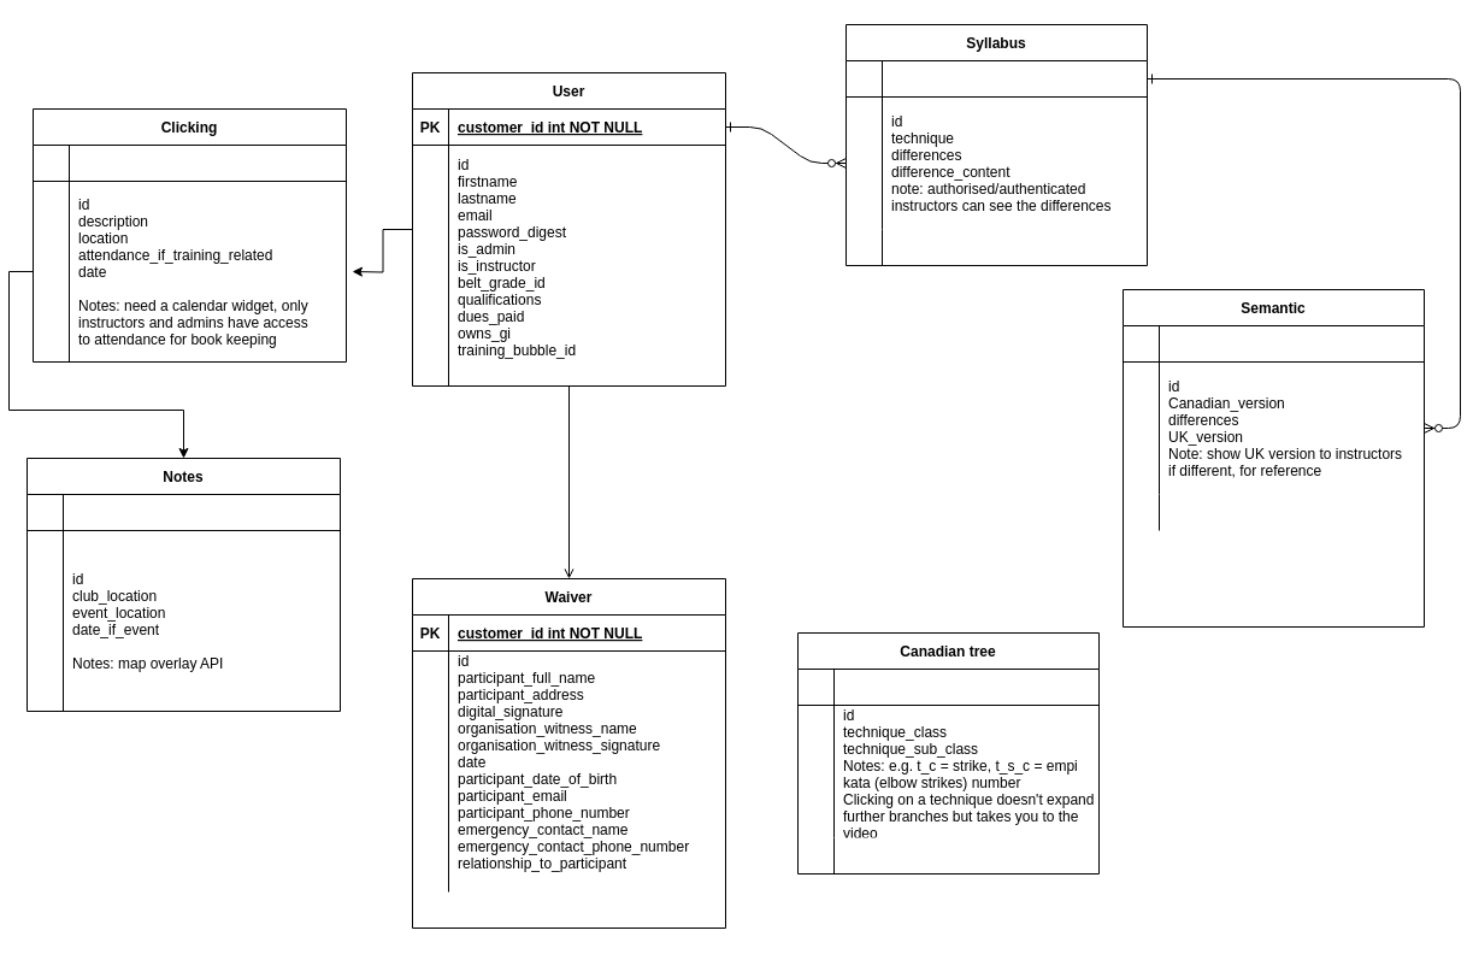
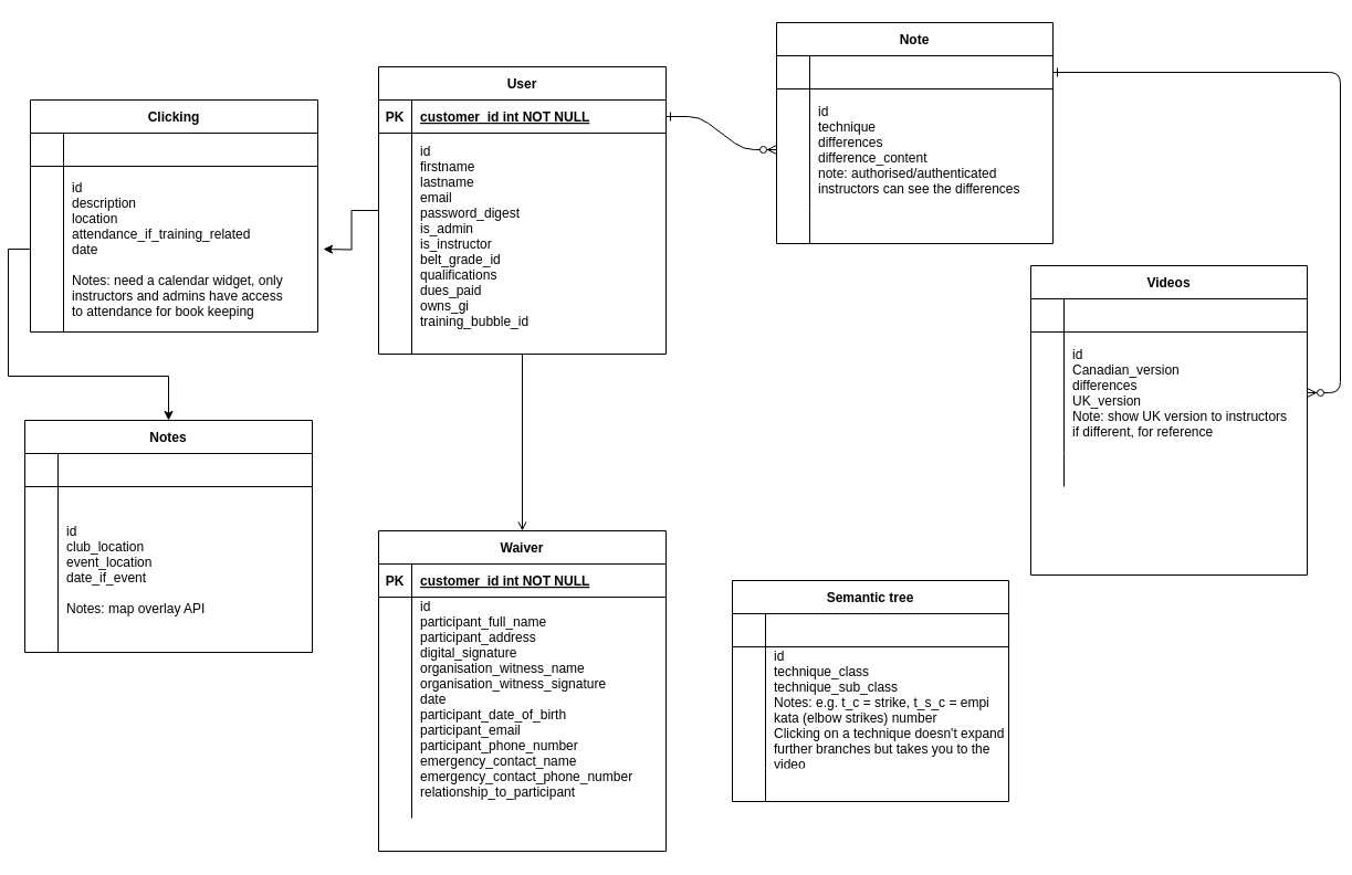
  <mxCell id="0" />
  <mxCell id="1" parent="0" />
  <mxCell id="2" value="" style="edgeStyle=entityRelationEdgeStyle;endArrow=ERzeroToMany;startArrow=ERone;endFill=1;startFill=0;" parent="1" source="27" target="8" edge="1"><mxGeometry width="100" height="100" relative="1" as="geometry"><mxPoint x="330" y="820" as="sourcePoint" /><mxPoint x="430" y="720" as="targetPoint" /></mxGeometry></mxCell>
  <mxCell id="3" value="" style="edgeStyle=entityRelationEdgeStyle;endArrow=ERzeroToMany;startArrow=ERone;endFill=1;startFill=0;" parent="1" source="5" target="18" edge="1"><mxGeometry width="100" height="100" relative="1" as="geometry"><mxPoint x="390" y="280" as="sourcePoint" /><mxPoint x="450" y="305" as="targetPoint" /></mxGeometry></mxCell>
- <mxCell id="4" value="Syllabus" style="shape=table;startSize=30;container=1;collapsible=1;childLayout=tableLayout;fixedRows=1;rowLines=0;fontStyle=1;align=center;resizeLast=1;" parent="1" vertex="1"><mxGeometry x="700" y="20" width="250" height="200" as="geometry" /></mxCell>
+ <mxCell id="4" value="Note" style="shape=table;startSize=30;container=1;collapsible=1;childLayout=tableLayout;fixedRows=1;rowLines=0;fontStyle=1;align=center;resizeLast=1;" parent="1" vertex="1"><mxGeometry x="700" y="20" width="250" height="200" as="geometry" /></mxCell>
  <mxCell id="5" value="" style="shape=partialRectangle;collapsible=0;dropTarget=0;pointerEvents=0;fillColor=none;points=[[0,0.5],[1,0.5]];portConstraint=eastwest;top=0;left=0;right=0;bottom=1;" parent="4" vertex="1"><mxGeometry y="30" width="250" height="30" as="geometry" /></mxCell>
  <mxCell id="6" value="" style="shape=partialRectangle;overflow=hidden;connectable=0;fillColor=none;top=0;left=0;bottom=0;right=0;fontStyle=1;" parent="5" vertex="1"><mxGeometry width="30" height="30" as="geometry" /></mxCell>
  <mxCell id="7" value="" style="shape=partialRectangle;overflow=hidden;connectable=0;fillColor=none;top=0;left=0;bottom=0;right=0;align=left;spacingLeft=6;fontStyle=5;" parent="5" vertex="1"><mxGeometry x="30" width="220" height="30" as="geometry" /></mxCell>
  <mxCell id="8" value="" style="shape=partialRectangle;collapsible=0;dropTarget=0;pointerEvents=0;fillColor=none;points=[[0,0.5],[1,0.5]];portConstraint=eastwest;top=0;left=0;right=0;bottom=0;" parent="4" vertex="1"><mxGeometry y="60" width="250" height="110" as="geometry" /></mxCell>
  <mxCell id="9" value="" style="shape=partialRectangle;overflow=hidden;connectable=0;fillColor=none;top=0;left=0;bottom=0;right=0;" parent="8" vertex="1"><mxGeometry width="30" height="110" as="geometry" /></mxCell>
  <mxCell id="10" value="id&#10;technique&#10;differences&#10;difference_content&#10;note: authorised/authenticated &#10;instructors can see the differences" style="shape=partialRectangle;overflow=hidden;connectable=0;fillColor=none;top=0;left=0;bottom=0;right=0;align=left;spacingLeft=6;" parent="8" vertex="1"><mxGeometry x="30" width="220" height="110" as="geometry" /></mxCell>
  <mxCell id="11" value="" style="shape=partialRectangle;collapsible=0;dropTarget=0;pointerEvents=0;fillColor=none;points=[[0,0.5],[1,0.5]];portConstraint=eastwest;top=0;left=0;right=0;bottom=0;" parent="4" vertex="1"><mxGeometry y="170" width="250" height="30" as="geometry" /></mxCell>
  <mxCell id="12" value="" style="shape=partialRectangle;overflow=hidden;connectable=0;fillColor=none;top=0;left=0;bottom=0;right=0;" parent="11" vertex="1"><mxGeometry width="30" height="30" as="geometry" /></mxCell>
  <mxCell id="13" value="" style="shape=partialRectangle;overflow=hidden;connectable=0;fillColor=none;top=0;left=0;bottom=0;right=0;align=left;spacingLeft=6;" parent="11" vertex="1"><mxGeometry x="30" width="220" height="30" as="geometry" /></mxCell>
- <mxCell id="14" value="Semantic" style="shape=table;startSize=30;container=1;collapsible=1;childLayout=tableLayout;fixedRows=1;rowLines=0;fontStyle=1;align=center;resizeLast=1;" parent="1" vertex="1"><mxGeometry x="930" y="240" width="250" height="280" as="geometry" /></mxCell>
+ <mxCell id="14" value="Videos" style="shape=table;startSize=30;container=1;collapsible=1;childLayout=tableLayout;fixedRows=1;rowLines=0;fontStyle=1;align=center;resizeLast=1;" parent="1" vertex="1"><mxGeometry x="930" y="240" width="250" height="280" as="geometry" /></mxCell>
  <mxCell id="15" value="" style="shape=partialRectangle;collapsible=0;dropTarget=0;pointerEvents=0;fillColor=none;points=[[0,0.5],[1,0.5]];portConstraint=eastwest;top=0;left=0;right=0;bottom=1;" parent="14" vertex="1"><mxGeometry y="30" width="250" height="30" as="geometry" /></mxCell>
  <mxCell id="16" value="" style="shape=partialRectangle;overflow=hidden;connectable=0;fillColor=none;top=0;left=0;bottom=0;right=0;fontStyle=1;" parent="15" vertex="1"><mxGeometry width="30" height="30" as="geometry" /></mxCell>
  <mxCell id="17" value="" style="shape=partialRectangle;overflow=hidden;connectable=0;fillColor=none;top=0;left=0;bottom=0;right=0;align=left;spacingLeft=6;fontStyle=5;" parent="15" vertex="1"><mxGeometry x="30" width="220" height="30" as="geometry" /></mxCell>
  <mxCell id="18" value="" style="shape=partialRectangle;collapsible=0;dropTarget=0;pointerEvents=0;fillColor=none;points=[[0,0.5],[1,0.5]];portConstraint=eastwest;top=0;left=0;right=0;bottom=0;" parent="14" vertex="1"><mxGeometry y="60" width="250" height="110" as="geometry" /></mxCell>
  <mxCell id="19" value="" style="shape=partialRectangle;overflow=hidden;connectable=0;fillColor=none;top=0;left=0;bottom=0;right=0;" parent="18" vertex="1"><mxGeometry width="30" height="110" as="geometry" /></mxCell>
  <mxCell id="20" value="id&#10;Canadian_version&#10;differences&#10;UK_version&#10;Note: show UK version to instructors&#10;if different, for reference" style="shape=partialRectangle;overflow=hidden;connectable=0;fillColor=none;top=0;left=0;bottom=0;right=0;align=left;spacingLeft=6;" parent="18" vertex="1"><mxGeometry x="30" width="220" height="110" as="geometry" /></mxCell>
  <mxCell id="21" value="" style="shape=partialRectangle;collapsible=0;dropTarget=0;pointerEvents=0;fillColor=none;points=[[0,0.5],[1,0.5]];portConstraint=eastwest;top=0;left=0;right=0;bottom=0;" parent="14" vertex="1"><mxGeometry y="170" width="250" height="30" as="geometry" /></mxCell>
  <mxCell id="22" value="" style="shape=partialRectangle;overflow=hidden;connectable=0;fillColor=none;top=0;left=0;bottom=0;right=0;" parent="21" vertex="1"><mxGeometry width="30" height="30" as="geometry" /></mxCell>
  <mxCell id="23" value="" style="shape=partialRectangle;overflow=hidden;connectable=0;fillColor=none;top=0;left=0;bottom=0;right=0;align=left;spacingLeft=6;" parent="21" vertex="1"><mxGeometry x="30" width="220" height="30" as="geometry" /></mxCell>
  <mxCell id="24" style="edgeStyle=orthogonalEdgeStyle;rounded=0;orthogonalLoop=1;jettySize=auto;html=1;" edge="1" parent="1" source="26"><mxGeometry relative="1" as="geometry"><mxPoint x="290" y="225" as="targetPoint" /></mxGeometry></mxCell>
  <mxCell id="25" style="edgeStyle=orthogonalEdgeStyle;rounded=0;orthogonalLoop=1;jettySize=auto;html=1;endArrow=open;" edge="1" parent="1" source="26" target="58"><mxGeometry relative="1" as="geometry" /></mxCell>
  <mxCell id="26" value="User" style="shape=table;startSize=30;container=1;collapsible=1;childLayout=tableLayout;fixedRows=1;rowLines=0;fontStyle=1;align=center;resizeLast=1;" parent="1" vertex="1"><mxGeometry x="340" y="60" width="260" height="260" as="geometry" /></mxCell>
  <mxCell id="27" value="" style="shape=partialRectangle;collapsible=0;dropTarget=0;pointerEvents=0;fillColor=none;points=[[0,0.5],[1,0.5]];portConstraint=eastwest;top=0;left=0;right=0;bottom=1;" parent="26" vertex="1"><mxGeometry y="30" width="260" height="30" as="geometry" /></mxCell>
  <mxCell id="28" value="PK" style="shape=partialRectangle;overflow=hidden;connectable=0;fillColor=none;top=0;left=0;bottom=0;right=0;fontStyle=1;" parent="27" vertex="1"><mxGeometry width="30" height="30" as="geometry" /></mxCell>
  <mxCell id="29" value="customer_id int NOT NULL " style="shape=partialRectangle;overflow=hidden;connectable=0;fillColor=none;top=0;left=0;bottom=0;right=0;align=left;spacingLeft=6;fontStyle=5;" parent="27" vertex="1"><mxGeometry x="30" width="230" height="30" as="geometry" /></mxCell>
  <mxCell id="30" value="" style="shape=partialRectangle;collapsible=0;dropTarget=0;pointerEvents=0;fillColor=none;points=[[0,0.5],[1,0.5]];portConstraint=eastwest;top=0;left=0;right=0;bottom=0;" parent="26" vertex="1"><mxGeometry y="60" width="260" height="200" as="geometry" /></mxCell>
  <mxCell id="31" value="" style="shape=partialRectangle;overflow=hidden;connectable=0;fillColor=none;top=0;left=0;bottom=0;right=0;" parent="30" vertex="1"><mxGeometry width="30" height="200" as="geometry" /></mxCell>
  <mxCell id="32" value="id&#10;firstname&#10;lastname&#10;email&#10;password_digest&#10;is_admin&#10;is_instructor&#10;belt_grade_id&#10;qualifications&#10;dues_paid&#10;owns_gi&#10;training_bubble_id&#10;" style="shape=partialRectangle;overflow=hidden;connectable=0;fillColor=none;top=0;left=0;bottom=0;right=0;align=left;spacingLeft=6;" parent="30" vertex="1"><mxGeometry x="30" width="230" height="200" as="geometry" /></mxCell>
  <mxCell id="33" value="Clicking" style="shape=table;startSize=30;container=1;collapsible=1;childLayout=tableLayout;fixedRows=1;rowLines=0;fontStyle=1;align=center;resizeLast=1;" vertex="1" parent="1"><mxGeometry x="25" y="90" width="260" height="210" as="geometry" /></mxCell>
  <mxCell id="34" value="" style="shape=partialRectangle;collapsible=0;dropTarget=0;pointerEvents=0;fillColor=none;points=[[0,0.5],[1,0.5]];portConstraint=eastwest;top=0;left=0;right=0;bottom=1;" vertex="1" parent="33"><mxGeometry y="30" width="260" height="30" as="geometry" /></mxCell>
  <mxCell id="35" value="" style="shape=partialRectangle;overflow=hidden;connectable=0;fillColor=none;top=0;left=0;bottom=0;right=0;fontStyle=1;" vertex="1" parent="34"><mxGeometry width="30" height="30" as="geometry" /></mxCell>
  <mxCell id="36" value="" style="shape=partialRectangle;overflow=hidden;connectable=0;fillColor=none;top=0;left=0;bottom=0;right=0;align=left;spacingLeft=6;fontStyle=5;" vertex="1" parent="34"><mxGeometry x="30" width="230" height="30" as="geometry" /></mxCell>
  <mxCell id="37" value="" style="shape=partialRectangle;collapsible=0;dropTarget=0;pointerEvents=0;fillColor=none;points=[[0,0.5],[1,0.5]];portConstraint=eastwest;top=0;left=0;right=0;bottom=0;" vertex="1" parent="33"><mxGeometry y="60" width="260" height="150" as="geometry" /></mxCell>
  <mxCell id="38" value="" style="shape=partialRectangle;overflow=hidden;connectable=0;fillColor=none;top=0;left=0;bottom=0;right=0;" vertex="1" parent="37"><mxGeometry width="30" height="150" as="geometry" /></mxCell>
  <mxCell id="39" value="id&#10;description&#10;location&#10;attendance_if_training_related&#10;date&#10;&#10;Notes: need a calendar widget, only&#10;instructors and admins have access&#10;to attendance for book keeping" style="shape=partialRectangle;overflow=hidden;connectable=0;fillColor=none;top=0;left=0;bottom=0;right=0;align=left;spacingLeft=6;" vertex="1" parent="37"><mxGeometry x="30" width="230" height="150" as="geometry" /></mxCell>
- <mxCell id="40" value="Canadian tree" style="shape=table;startSize=30;container=1;collapsible=1;childLayout=tableLayout;fixedRows=1;rowLines=0;fontStyle=1;align=center;resizeLast=1;" vertex="1" parent="1"><mxGeometry x="660" y="525" width="250" height="200" as="geometry" /></mxCell>
+ <mxCell id="40" value="Semantic tree" style="shape=table;startSize=30;container=1;collapsible=1;childLayout=tableLayout;fixedRows=1;rowLines=0;fontStyle=1;align=center;resizeLast=1;" vertex="1" parent="1"><mxGeometry x="660" y="525" width="250" height="200" as="geometry" /></mxCell>
  <mxCell id="41" value="" style="shape=partialRectangle;collapsible=0;dropTarget=0;pointerEvents=0;fillColor=none;points=[[0,0.5],[1,0.5]];portConstraint=eastwest;top=0;left=0;right=0;bottom=1;" vertex="1" parent="40"><mxGeometry y="30" width="250" height="30" as="geometry" /></mxCell>
  <mxCell id="42" value="" style="shape=partialRectangle;overflow=hidden;connectable=0;fillColor=none;top=0;left=0;bottom=0;right=0;fontStyle=1;" vertex="1" parent="41"><mxGeometry width="30" height="30" as="geometry" /></mxCell>
  <mxCell id="43" value="" style="shape=partialRectangle;overflow=hidden;connectable=0;fillColor=none;top=0;left=0;bottom=0;right=0;align=left;spacingLeft=6;fontStyle=5;" vertex="1" parent="41"><mxGeometry x="30" width="220" height="30" as="geometry" /></mxCell>
  <mxCell id="44" value="" style="shape=partialRectangle;collapsible=0;dropTarget=0;pointerEvents=0;fillColor=none;points=[[0,0.5],[1,0.5]];portConstraint=eastwest;top=0;left=0;right=0;bottom=0;" vertex="1" parent="40"><mxGeometry y="60" width="250" height="110" as="geometry" /></mxCell>
  <mxCell id="45" value="" style="shape=partialRectangle;overflow=hidden;connectable=0;fillColor=none;top=0;left=0;bottom=0;right=0;" vertex="1" parent="44"><mxGeometry width="30" height="110" as="geometry" /></mxCell>
  <mxCell id="46" value="id&#10;technique_class&#10;technique_sub_class&#10;Notes: e.g. t_c = strike, t_s_c = empi&#10;kata (elbow strikes) number&#10;Clicking on a technique doesn't expand&#10;further branches but takes you to the&#10;video" style="shape=partialRectangle;overflow=hidden;connectable=0;fillColor=none;top=0;left=0;bottom=0;right=0;align=left;spacingLeft=6;" vertex="1" parent="44"><mxGeometry x="30" width="220" height="110" as="geometry" /></mxCell>
  <mxCell id="47" value="" style="shape=partialRectangle;collapsible=0;dropTarget=0;pointerEvents=0;fillColor=none;points=[[0,0.5],[1,0.5]];portConstraint=eastwest;top=0;left=0;right=0;bottom=0;" vertex="1" parent="40"><mxGeometry y="170" width="250" height="30" as="geometry" /></mxCell>
  <mxCell id="48" value="" style="shape=partialRectangle;overflow=hidden;connectable=0;fillColor=none;top=0;left=0;bottom=0;right=0;" vertex="1" parent="47"><mxGeometry width="30" height="30" as="geometry" /></mxCell>
  <mxCell id="49" value="" style="shape=partialRectangle;overflow=hidden;connectable=0;fillColor=none;top=0;left=0;bottom=0;right=0;align=left;spacingLeft=6;" vertex="1" parent="47"><mxGeometry x="30" width="220" height="30" as="geometry" /></mxCell>
  <mxCell id="50" value="Notes" style="shape=table;startSize=30;container=1;collapsible=1;childLayout=tableLayout;fixedRows=1;rowLines=0;fontStyle=1;align=center;resizeLast=1;" vertex="1" parent="1"><mxGeometry x="20" y="380" width="260" height="210" as="geometry" /></mxCell>
  <mxCell id="51" value="" style="shape=partialRectangle;collapsible=0;dropTarget=0;pointerEvents=0;fillColor=none;points=[[0,0.5],[1,0.5]];portConstraint=eastwest;top=0;left=0;right=0;bottom=1;" vertex="1" parent="50"><mxGeometry y="30" width="260" height="30" as="geometry" /></mxCell>
  <mxCell id="52" value="" style="shape=partialRectangle;overflow=hidden;connectable=0;fillColor=none;top=0;left=0;bottom=0;right=0;fontStyle=1;" vertex="1" parent="51"><mxGeometry width="30" height="30" as="geometry" /></mxCell>
  <mxCell id="53" value="" style="shape=partialRectangle;overflow=hidden;connectable=0;fillColor=none;top=0;left=0;bottom=0;right=0;align=left;spacingLeft=6;fontStyle=5;" vertex="1" parent="51"><mxGeometry x="30" width="230" height="30" as="geometry" /></mxCell>
  <mxCell id="54" value="" style="shape=partialRectangle;collapsible=0;dropTarget=0;pointerEvents=0;fillColor=none;points=[[0,0.5],[1,0.5]];portConstraint=eastwest;top=0;left=0;right=0;bottom=0;" vertex="1" parent="50"><mxGeometry y="60" width="260" height="150" as="geometry" /></mxCell>
  <mxCell id="55" value="" style="shape=partialRectangle;overflow=hidden;connectable=0;fillColor=none;top=0;left=0;bottom=0;right=0;" vertex="1" parent="54"><mxGeometry width="30" height="150" as="geometry" /></mxCell>
  <mxCell id="56" value="id&#10;club_location&#10;event_location&#10;date_if_event&#10;&#10;Notes: map overlay API" style="shape=partialRectangle;overflow=hidden;connectable=0;fillColor=none;top=0;left=0;bottom=0;right=0;align=left;spacingLeft=6;" vertex="1" parent="54"><mxGeometry x="30" width="230" height="150" as="geometry" /></mxCell>
  <mxCell id="57" style="edgeStyle=orthogonalEdgeStyle;rounded=0;orthogonalLoop=1;jettySize=auto;html=1;entryX=0.5;entryY=0;entryDx=0;entryDy=0;" edge="1" parent="1" source="37" target="50"><mxGeometry relative="1" as="geometry" /></mxCell>
  <mxCell id="58" value="Waiver" style="shape=table;startSize=30;container=1;collapsible=1;childLayout=tableLayout;fixedRows=1;rowLines=0;fontStyle=1;align=center;resizeLast=1;" vertex="1" parent="1"><mxGeometry x="340" y="480" width="260" height="290" as="geometry" /></mxCell>
  <mxCell id="59" value="" style="shape=partialRectangle;collapsible=0;dropTarget=0;pointerEvents=0;fillColor=none;points=[[0,0.5],[1,0.5]];portConstraint=eastwest;top=0;left=0;right=0;bottom=1;" vertex="1" parent="58"><mxGeometry y="30" width="260" height="30" as="geometry" /></mxCell>
  <mxCell id="60" value="PK" style="shape=partialRectangle;overflow=hidden;connectable=0;fillColor=none;top=0;left=0;bottom=0;right=0;fontStyle=1;" vertex="1" parent="59"><mxGeometry width="30" height="30" as="geometry" /></mxCell>
  <mxCell id="61" value="customer_id int NOT NULL " style="shape=partialRectangle;overflow=hidden;connectable=0;fillColor=none;top=0;left=0;bottom=0;right=0;align=left;spacingLeft=6;fontStyle=5;" vertex="1" parent="59"><mxGeometry x="30" width="230" height="30" as="geometry" /></mxCell>
  <mxCell id="62" value="" style="shape=partialRectangle;collapsible=0;dropTarget=0;pointerEvents=0;fillColor=none;points=[[0,0.5],[1,0.5]];portConstraint=eastwest;top=0;left=0;right=0;bottom=0;" vertex="1" parent="58"><mxGeometry y="60" width="260" height="200" as="geometry" /></mxCell>
  <mxCell id="63" value="" style="shape=partialRectangle;overflow=hidden;connectable=0;fillColor=none;top=0;left=0;bottom=0;right=0;" vertex="1" parent="62"><mxGeometry width="30" height="200" as="geometry" /></mxCell>
  <mxCell id="64" value="id&#10;participant_full_name&#10;participant_address&#10;digital_signature&#10;organisation_witness_name&#10;organisation_witness_signature&#10;date&#10;participant_date_of_birth&#10;participant_email&#10;participant_phone_number&#10;emergency_contact_name&#10;emergency_contact_phone_number&#10;relationship_to_participant&#10;&#10;" style="shape=partialRectangle;overflow=hidden;connectable=0;fillColor=none;top=0;left=0;bottom=0;right=0;align=left;spacingLeft=6;" vertex="1" parent="62"><mxGeometry x="30" width="230" height="200" as="geometry" /></mxCell>
